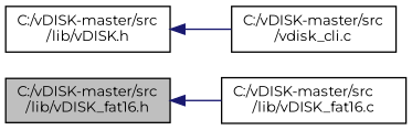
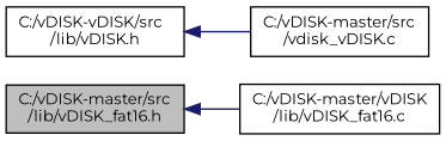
  digraph {
    fontname=Montserrat
    rankdir=LR
    node [color=black fillcolor=white fontname=Montserrat fontsize=10 shape=record style=filled]
    edge [color=midnightblue dir=back fontname=Montserrat fontsize=10 labelfontname=Helvetica labelfontsize=10 style=solid]
    n1 [fillcolor=grey75 fontcolor=black height=0.2 label="C:/vDISK-master/src\l/lib/vDISK_fat16.h" width=0.4]
-   n2 [height=0.2 label="C:/vDISK-master/src\l/lib/vDISK_fat16.c" width=0.4]
-   n3 [height=0.2 label="C:/vDISK-master/src\l/lib/vDISK.h" width=0.4]
-   n4 [height=0.2 label="C:/vDISK-master/src\l/vdisk_cli.c" width=0.4]
+   n2 [height=0.2 label="C:/vDISK-master/vDISK\l/lib/vDISK_fat16.c" width=0.4]
+   n3 [height=0.2 label="C:/vDISK-vDISK/src\l/lib/vDISK.h" width=0.4]
+   n4 [height=0.2 label="C:/vDISK-master/src\l/vdisk_vDISK.c" width=0.4]
    n1 -> n2
    n3 -> n4
  }
